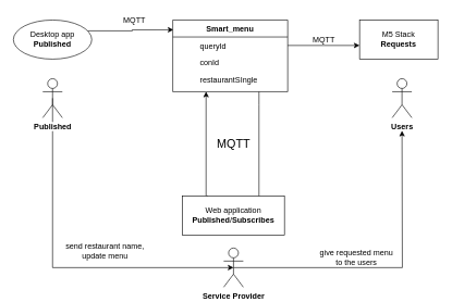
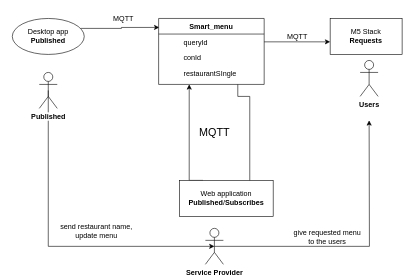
  <mxCell id="0" />
  <mxCell id="1" parent="0" />
  <mxCell id="2" style="edgeStyle=orthogonalEdgeStyle;rounded=0;orthogonalLoop=1;jettySize=auto;html=1;exitX=1;exitY=0.25;exitDx=0;exitDy=0;entryX=0.006;entryY=0.136;entryDx=0;entryDy=0;entryPerimeter=0;" edge="1" parent="1" source="3" target="8"><mxGeometry relative="1" as="geometry" /></mxCell>
  <mxCell id="3" value="Desktop app&lt;br&gt;&lt;b&gt;Published&lt;/b&gt;" style="ellipse;whiteSpace=wrap;html=1;" vertex="1" parent="1"><mxGeometry x="20" y="30" width="120" height="60" as="geometry" /></mxCell>
  <mxCell id="4" value="M5 Stack&lt;br&gt;&lt;b&gt;Requests&lt;/b&gt;" style="rounded=0;whiteSpace=wrap;html=1;" vertex="1" parent="1"><mxGeometry x="550" y="30" width="120" height="60" as="geometry" /></mxCell>
  <mxCell id="5" style="edgeStyle=orthogonalEdgeStyle;rounded=0;orthogonalLoop=1;jettySize=auto;html=1;exitX=0.25;exitY=0;exitDx=0;exitDy=0;" edge="1" parent="1" source="6"><mxGeometry relative="1" as="geometry"><mxPoint x="315" y="140" as="targetPoint" /><Array as="points"><mxPoint x="315" y="300" /></Array></mxGeometry></mxCell>
- <mxCell id="6" value="Web application&lt;br&gt;&lt;b&gt;Published&lt;/b&gt;/&lt;b&gt;Subscribes&lt;/b&gt;" style="rounded=0;whiteSpace=wrap;html=1;" vertex="1" parent="1"><mxGeometry x="279" y="300" width="156" height="60" as="geometry" /></mxCell>
+ <mxCell id="6" value="Web application&lt;br&gt;&lt;b&gt;Published&lt;/b&gt;/&lt;b&gt;Subscribes&lt;/b&gt;" style="rounded=0;whiteSpace=wrap;html=1;" vertex="1" parent="1"><mxGeometry x="299" y="300" width="156" height="60" as="geometry" /></mxCell>
  <mxCell id="7" style="edgeStyle=orthogonalEdgeStyle;rounded=0;orthogonalLoop=1;jettySize=auto;html=1;exitX=0.75;exitY=1;exitDx=0;exitDy=0;entryX=0.75;entryY=0;entryDx=0;entryDy=0;endArrow=none;" edge="1" parent="1" source="8" target="6"><mxGeometry relative="1" as="geometry"><Array as="points"><mxPoint x="396" y="160" /></Array></mxGeometry></mxCell>
  <mxCell id="8" value="Smart_menu" style="swimlane;fontStyle=1;childLayout=stackLayout;horizontal=1;startSize=26;horizontalStack=0;resizeParent=1;resizeLast=0;collapsible=1;marginBottom=0;rounded=0;shadow=0;strokeWidth=1;strokeColor=#000000;" vertex="1" parent="1"><mxGeometry x="264" y="30" width="176" height="110" as="geometry"><mxRectangle x="260" y="80" width="160" height="26" as="alternateBounds" /></mxGeometry></mxCell>
  <mxCell id="9" value="queryId" style="shape=partialRectangle;top=0;left=0;right=0;bottom=1;align=left;verticalAlign=top;fillColor=none;spacingLeft=40;spacingRight=4;overflow=hidden;rotatable=0;points=[[0,0.5],[1,0.5]];portConstraint=eastwest;dropTarget=0;rounded=0;shadow=0;strokeWidth=1;fontStyle=0;strokeColor=none;" vertex="1" parent="8"><mxGeometry y="26" width="176" height="26" as="geometry" /></mxCell>
  <mxCell id="10" value="" style="shape=partialRectangle;top=0;left=0;bottom=0;fillColor=none;align=left;verticalAlign=top;spacingLeft=4;spacingRight=4;overflow=hidden;rotatable=0;points=[];portConstraint=eastwest;part=1;strokeColor=none;" vertex="1" connectable="0" parent="9"><mxGeometry width="36" height="26" as="geometry" /></mxCell>
  <mxCell id="11" value="conId" style="shape=partialRectangle;top=0;left=0;right=0;bottom=1;align=left;verticalAlign=top;fillColor=none;spacingLeft=40;spacingRight=4;overflow=hidden;rotatable=0;points=[[0,0.5],[1,0.5]];portConstraint=eastwest;dropTarget=0;rounded=0;shadow=0;strokeWidth=1;fontStyle=0;strokeColor=none;" vertex="1" parent="8"><mxGeometry y="52" width="176" height="26" as="geometry" /></mxCell>
  <mxCell id="12" value="" style="shape=partialRectangle;top=0;left=0;bottom=0;fillColor=none;align=left;verticalAlign=top;spacingLeft=4;spacingRight=4;overflow=hidden;rotatable=0;points=[];portConstraint=eastwest;part=1;strokeColor=none;" vertex="1" connectable="0" parent="11"><mxGeometry width="36" height="26" as="geometry" /></mxCell>
  <mxCell id="13" value="restaurantSIngle" style="shape=partialRectangle;top=0;left=0;right=0;bottom=1;align=left;verticalAlign=top;fillColor=none;spacingLeft=40;spacingRight=4;overflow=hidden;rotatable=0;points=[[0,0.5],[1,0.5]];portConstraint=eastwest;dropTarget=0;rounded=0;shadow=0;strokeWidth=1;fontStyle=0;strokeColor=none;" vertex="1" parent="8"><mxGeometry y="78" width="176" height="26" as="geometry" /></mxCell>
  <mxCell id="14" value="" style="shape=partialRectangle;top=0;left=0;bottom=0;fillColor=none;align=left;verticalAlign=top;spacingLeft=4;spacingRight=4;overflow=hidden;rotatable=0;points=[];portConstraint=eastwest;part=1;strokeColor=none;" vertex="1" connectable="0" parent="13"><mxGeometry width="36" height="26" as="geometry" /></mxCell>
  <mxCell id="15" style="edgeStyle=orthogonalEdgeStyle;rounded=0;orthogonalLoop=1;jettySize=auto;html=1;exitX=1;exitY=0.5;exitDx=0;exitDy=0;" edge="1" parent="1" source="9"><mxGeometry relative="1" as="geometry"><mxPoint x="550" y="69" as="targetPoint" /></mxGeometry></mxCell>
  <mxCell id="16" value="MQTT" style="text;html=1;align=center;verticalAlign=middle;resizable=0;points=[];autosize=1;" vertex="1" parent="1"><mxGeometry x="180" y="20" width="50" height="20" as="geometry" /></mxCell>
  <mxCell id="17" value="MQTT" style="text;html=1;align=center;verticalAlign=middle;resizable=0;points=[];autosize=1;" vertex="1" parent="1"><mxGeometry x="470" y="50" width="50" height="20" as="geometry" /></mxCell>
  <mxCell id="18" value="&lt;font style=&quot;font-size: 18px&quot;&gt;MQTT&lt;/font&gt;" style="text;html=1;align=center;verticalAlign=middle;resizable=0;points=[];autosize=1;" vertex="1" parent="1"><mxGeometry x="322" y="210" width="70" height="20" as="geometry" /></mxCell>
  <mxCell id="19" style="edgeStyle=orthogonalEdgeStyle;rounded=0;orthogonalLoop=1;jettySize=auto;html=1;exitX=0.5;exitY=0.5;exitDx=0;exitDy=0;exitPerimeter=0;entryX=0.5;entryY=0.5;entryDx=0;entryDy=0;entryPerimeter=0;" edge="1" parent="1" source="20" target="23"><mxGeometry relative="1" as="geometry"><mxPoint x="80" y="480" as="targetPoint" /><Array as="points"><mxPoint x="80" y="410" /></Array></mxGeometry></mxCell>
  <mxCell id="20" value="&lt;b&gt;Published&lt;/b&gt;" style="shape=umlActor;verticalLabelPosition=bottom;labelBackgroundColor=#ffffff;verticalAlign=top;html=1;outlineConnect=0;" vertex="1" parent="1"><mxGeometry x="65" y="120" width="30" height="60" as="geometry" /></mxCell>
- <mxCell id="21" value="&lt;b&gt;Users&lt;/b&gt;" style="shape=umlActor;verticalLabelPosition=bottom;labelBackgroundColor=#ffffff;verticalAlign=top;html=1;outlineConnect=0;" vertex="1" parent="1"><mxGeometry x="600" y="120" width="30" height="60" as="geometry" /></mxCell>
+ <mxCell id="21" value="&lt;b&gt;Users&lt;/b&gt;" style="shape=umlActor;verticalLabelPosition=bottom;labelBackgroundColor=#ffffff;verticalAlign=top;html=1;outlineConnect=0;" vertex="1" parent="1"><mxGeometry x="600" y="100" width="30" height="60" as="geometry" /></mxCell>
  <mxCell id="22" style="edgeStyle=orthogonalEdgeStyle;rounded=0;orthogonalLoop=1;jettySize=auto;html=1;exitX=0.5;exitY=0.5;exitDx=0;exitDy=0;exitPerimeter=0;" edge="1" parent="1" source="23"><mxGeometry relative="1" as="geometry"><mxPoint x="615" y="200" as="targetPoint" /></mxGeometry></mxCell>
  <mxCell id="23" value="&lt;b&gt;Service Provider&lt;/b&gt;" style="shape=umlActor;verticalLabelPosition=bottom;labelBackgroundColor=#ffffff;verticalAlign=top;html=1;outlineConnect=0;" vertex="1" parent="1"><mxGeometry x="342" y="380" width="30" height="60" as="geometry" /></mxCell>
  <mxCell id="24" value="send restaurant name,&lt;br&gt;update menu" style="text;html=1;align=center;verticalAlign=middle;resizable=0;points=[];autosize=1;" vertex="1" parent="1"><mxGeometry x="90" y="370" width="140" height="30" as="geometry" /></mxCell>
  <mxCell id="25" value="give requested menu &lt;br&gt;to the users" style="text;html=1;align=center;verticalAlign=middle;resizable=0;points=[];autosize=1;" vertex="1" parent="1"><mxGeometry x="480" y="380" width="130" height="30" as="geometry" /></mxCell>
